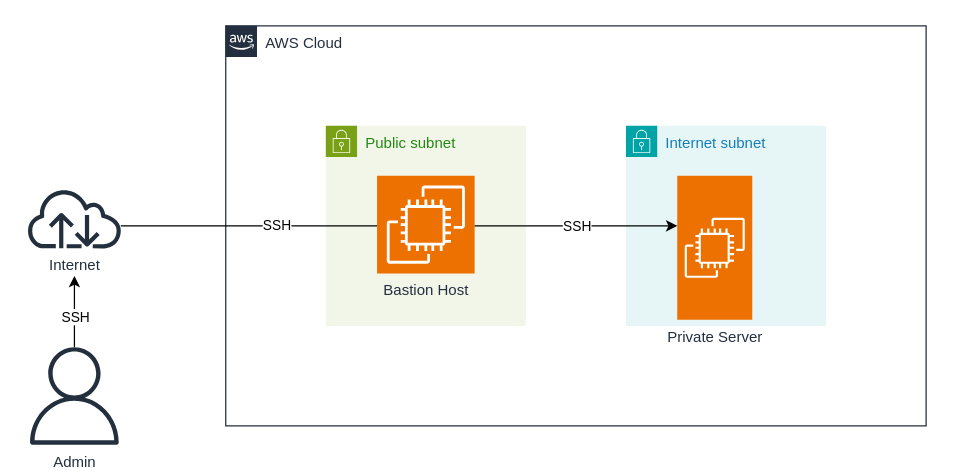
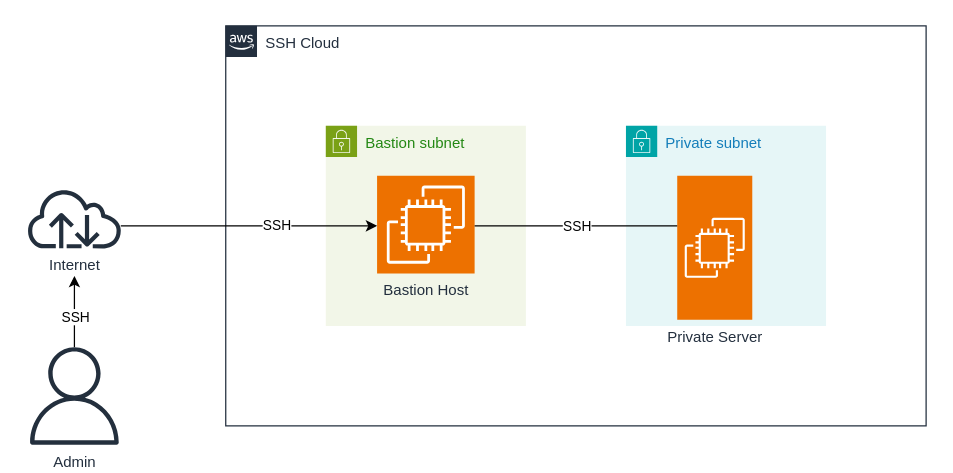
  <mxCell id="0" />
  <mxCell id="1" parent="0" />
- <mxCell id="2" value="AWS Cloud" style="points=[[0,0],[0.25,0],[0.5,0],[0.75,0],[1,0],[1,0.25],[1,0.5],[1,0.75],[1,1],[0.75,1],[0.5,1],[0.25,1],[0,1],[0,0.75],[0,0.5],[0,0.25]];outlineConnect=0;gradientColor=none;html=1;whiteSpace=wrap;fontSize=12;fontStyle=0;container=1;pointerEvents=0;collapsible=0;recursiveResize=0;shape=mxgraph.aws4.group;grIcon=mxgraph.aws4.group_aws_cloud_alt;strokeColor=#232F3E;fillColor=none;verticalAlign=top;align=left;spacingLeft=30;fontColor=#232F3E;dashed=0;" parent="1" vertex="1"><mxGeometry x="180" y="20" width="560" height="320" as="geometry" /></mxCell>
- <mxCell id="3" value="Internet subnet" style="points=[[0,0],[0.25,0],[0.5,0],[0.75,0],[1,0],[1,0.25],[1,0.5],[1,0.75],[1,1],[0.75,1],[0.5,1],[0.25,1],[0,1],[0,0.75],[0,0.5],[0,0.25]];outlineConnect=0;gradientColor=none;html=1;whiteSpace=wrap;fontSize=12;fontStyle=0;container=1;pointerEvents=0;collapsible=0;recursiveResize=0;shape=mxgraph.aws4.group;grIcon=mxgraph.aws4.group_security_group;grStroke=0;strokeColor=#00A4A6;fillColor=#E6F6F7;verticalAlign=top;align=left;spacingLeft=30;fontColor=#147EBA;dashed=0;" parent="2" vertex="1"><mxGeometry x="320" y="80" width="160" height="160" as="geometry" /></mxCell>
+ <mxCell id="2" value="SSH Cloud" style="points=[[0,0],[0.25,0],[0.5,0],[0.75,0],[1,0],[1,0.25],[1,0.5],[1,0.75],[1,1],[0.75,1],[0.5,1],[0.25,1],[0,1],[0,0.75],[0,0.5],[0,0.25]];outlineConnect=0;gradientColor=none;html=1;whiteSpace=wrap;fontSize=12;fontStyle=0;container=1;pointerEvents=0;collapsible=0;recursiveResize=0;shape=mxgraph.aws4.group;grIcon=mxgraph.aws4.group_aws_cloud_alt;strokeColor=#232F3E;fillColor=none;verticalAlign=top;align=left;spacingLeft=30;fontColor=#232F3E;dashed=0;" parent="1" vertex="1"><mxGeometry x="180" y="20" width="560" height="320" as="geometry" /></mxCell>
+ <mxCell id="3" value="Private subnet" style="points=[[0,0],[0.25,0],[0.5,0],[0.75,0],[1,0],[1,0.25],[1,0.5],[1,0.75],[1,1],[0.75,1],[0.5,1],[0.25,1],[0,1],[0,0.75],[0,0.5],[0,0.25]];outlineConnect=0;gradientColor=none;html=1;whiteSpace=wrap;fontSize=12;fontStyle=0;container=1;pointerEvents=0;collapsible=0;recursiveResize=0;shape=mxgraph.aws4.group;grIcon=mxgraph.aws4.group_security_group;grStroke=0;strokeColor=#00A4A6;fillColor=#E6F6F7;verticalAlign=top;align=left;spacingLeft=30;fontColor=#147EBA;dashed=0;" parent="2" vertex="1"><mxGeometry x="320" y="80" width="160" height="160" as="geometry" /></mxCell>
  <mxCell id="4" value="Private Server" style="sketch=0;points=[[0,0,0],[0.25,0,0],[0.5,0,0],[0.75,0,0],[1,0,0],[0,1,0],[0.25,1,0],[0.5,1,0],[0.75,1,0],[1,1,0],[0,0.25,0],[0,0.5,0],[0,0.75,0],[1,0.25,0],[1,0.5,0],[1,0.75,0]];outlineConnect=0;fontColor=#232F3E;fillColor=#ED7100;strokeColor=#ffffff;dashed=0;verticalLabelPosition=bottom;verticalAlign=top;align=center;html=1;fontSize=12;fontStyle=0;aspect=fixed;shape=mxgraph.aws4.resourceIcon;resIcon=mxgraph.aws4.ec2;" parent="3" vertex="1"><mxGeometry x="41" y="40" width="60" height="115" as="geometry" /></mxCell>
- <mxCell id="5" value="Public subnet" style="points=[[0,0],[0.25,0],[0.5,0],[0.75,0],[1,0],[1,0.25],[1,0.5],[1,0.75],[1,1],[0.75,1],[0.5,1],[0.25,1],[0,1],[0,0.75],[0,0.5],[0,0.25]];outlineConnect=0;gradientColor=none;html=1;whiteSpace=wrap;fontSize=12;fontStyle=0;container=1;pointerEvents=0;collapsible=0;recursiveResize=0;shape=mxgraph.aws4.group;grIcon=mxgraph.aws4.group_security_group;grStroke=0;strokeColor=#7AA116;fillColor=#F2F6E8;verticalAlign=top;align=left;spacingLeft=30;fontColor=#248814;dashed=0;" parent="2" vertex="1"><mxGeometry x="80" y="80" width="160" height="160" as="geometry" /></mxCell>
+ <mxCell id="5" value="Bastion subnet" style="points=[[0,0],[0.25,0],[0.5,0],[0.75,0],[1,0],[1,0.25],[1,0.5],[1,0.75],[1,1],[0.75,1],[0.5,1],[0.25,1],[0,1],[0,0.75],[0,0.5],[0,0.25]];outlineConnect=0;gradientColor=none;html=1;whiteSpace=wrap;fontSize=12;fontStyle=0;container=1;pointerEvents=0;collapsible=0;recursiveResize=0;shape=mxgraph.aws4.group;grIcon=mxgraph.aws4.group_security_group;grStroke=0;strokeColor=#7AA116;fillColor=#F2F6E8;verticalAlign=top;align=left;spacingLeft=30;fontColor=#248814;dashed=0;" parent="2" vertex="1"><mxGeometry x="80" y="80" width="160" height="160" as="geometry" /></mxCell>
  <mxCell id="6" value="Bastion Host" style="sketch=0;points=[[0,0,0],[0.25,0,0],[0.5,0,0],[0.75,0,0],[1,0,0],[0,1,0],[0.25,1,0],[0.5,1,0],[0.75,1,0],[1,1,0],[0,0.25,0],[0,0.5,0],[0,0.75,0],[1,0.25,0],[1,0.5,0],[1,0.75,0]];outlineConnect=0;fontColor=#232F3E;fillColor=#ED7100;strokeColor=#ffffff;dashed=0;verticalLabelPosition=bottom;verticalAlign=top;align=center;html=1;fontSize=12;fontStyle=0;aspect=fixed;shape=mxgraph.aws4.resourceIcon;resIcon=mxgraph.aws4.ec2;" parent="5" vertex="1"><mxGeometry x="41" y="40" width="78" height="78" as="geometry" /></mxCell>
- <mxCell id="7" style="edgeStyle=orthogonalEdgeStyle;rounded=0;orthogonalLoop=1;jettySize=auto;html=1;" parent="2" source="6" target="4" edge="1"><mxGeometry relative="1" as="geometry"><Array as="points"><mxPoint x="280" y="160" /><mxPoint x="280" y="160" /></Array></mxGeometry></mxCell>
+ <mxCell id="7" style="edgeStyle=orthogonalEdgeStyle;rounded=0;orthogonalLoop=1;jettySize=auto;html=1;endArrow=none;" parent="2" source="6" target="4" edge="1"><mxGeometry relative="1" as="geometry"><Array as="points"><mxPoint x="280" y="160" /><mxPoint x="280" y="160" /></Array></mxGeometry></mxCell>
  <mxCell id="8" value="SSH" style="edgeLabel;html=1;align=center;verticalAlign=middle;resizable=0;points=[];" parent="7" vertex="1" connectable="0"><mxGeometry x="-0.074" y="3" relative="1" as="geometry"><mxPoint x="6" y="3" as="offset" /></mxGeometry></mxCell>
- <mxCell id="9" style="edgeStyle=orthogonalEdgeStyle;rounded=0;orthogonalLoop=1;jettySize=auto;html=1;endArrow=none;" parent="1" source="11" target="6" edge="1"><mxGeometry relative="1" as="geometry"><Array as="points"><mxPoint x="190" y="180" /><mxPoint x="190" y="180" /></Array></mxGeometry></mxCell>
+ <mxCell id="9" style="edgeStyle=orthogonalEdgeStyle;rounded=0;orthogonalLoop=1;jettySize=auto;html=1;" parent="1" source="11" target="6" edge="1"><mxGeometry relative="1" as="geometry"><Array as="points"><mxPoint x="190" y="180" /><mxPoint x="190" y="180" /></Array></mxGeometry></mxCell>
  <mxCell id="10" value="SSH" style="edgeLabel;html=1;align=center;verticalAlign=middle;resizable=0;points=[];" parent="9" vertex="1" connectable="0"><mxGeometry x="-0.015" y="1" relative="1" as="geometry"><mxPoint x="23" as="offset" /></mxGeometry></mxCell>
  <mxCell id="11" value="Internet" style="sketch=0;outlineConnect=0;fontColor=#232F3E;gradientColor=none;fillColor=#232F3D;strokeColor=none;dashed=0;verticalLabelPosition=bottom;verticalAlign=top;align=center;html=1;fontSize=12;fontStyle=0;aspect=fixed;pointerEvents=1;shape=mxgraph.aws4.internet;" parent="1" vertex="1"><mxGeometry x="20" y="150" width="78" height="48" as="geometry" /></mxCell>
  <mxCell id="12" style="edgeStyle=orthogonalEdgeStyle;rounded=0;orthogonalLoop=1;jettySize=auto;html=1;" parent="1" source="14" edge="1"><mxGeometry relative="1" as="geometry"><mxPoint x="59" y="220" as="targetPoint" /></mxGeometry></mxCell>
  <mxCell id="13" value="SSH" style="edgeLabel;html=1;align=center;verticalAlign=middle;resizable=0;points=[];" parent="12" vertex="1" connectable="0"><mxGeometry x="-0.125" relative="1" as="geometry"><mxPoint as="offset" /></mxGeometry></mxCell>
  <mxCell id="14" value="Admin" style="sketch=0;outlineConnect=0;fontColor=#232F3E;gradientColor=none;fillColor=#232F3D;strokeColor=none;dashed=0;verticalLabelPosition=bottom;verticalAlign=top;align=center;html=1;fontSize=12;fontStyle=0;aspect=fixed;pointerEvents=1;shape=mxgraph.aws4.user;" parent="1" vertex="1"><mxGeometry x="20" y="277" width="78" height="78" as="geometry" /></mxCell>
